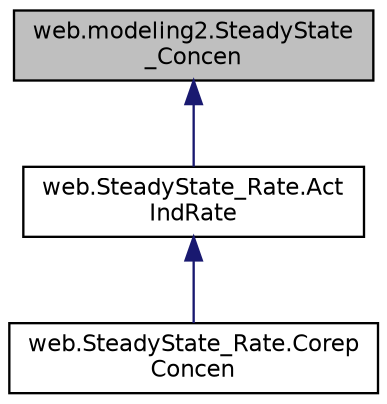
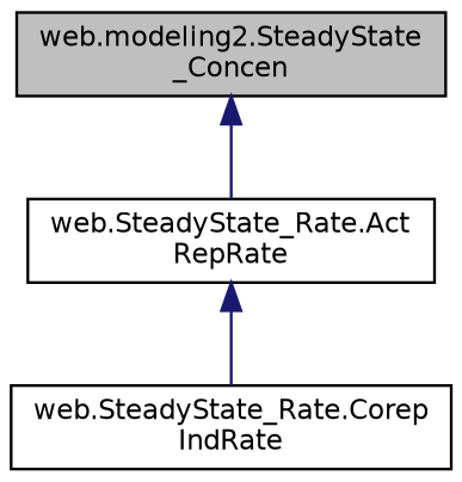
  digraph {
    rankdir=TB
    node [color=black fillcolor=white fontname=Helvetica fontsize=10 shape=record style=filled]
    edge [color=midnightblue dir=back fontname=Helvetica fontsize=10 labelfontname=Helvetica labelfontsize=10 style=solid]
    n1 [fillcolor=grey75 fontcolor=black height=0.2 label="web.modeling2.SteadyState\l_Concen" width=0.4]
-   n2 [height=0.2 label="web.SteadyState_Rate.Act\lIndRate" width=0.4]
-   n3 [height=0.2 label="web.SteadyState_Rate.Corep\lConcen" width=0.4]
+   n2 [height=0.2 label="web.SteadyState_Rate.Act\lRepRate" width=0.4]
+   n3 [height=0.2 label="web.SteadyState_Rate.Corep\lIndRate" width=0.4]
    n1 -> n2
    n2 -> n3
  }
